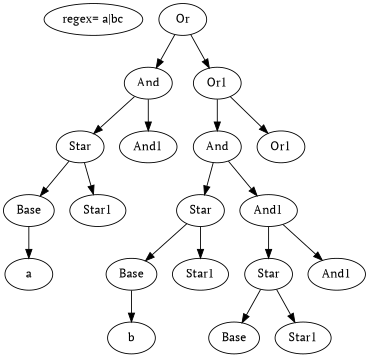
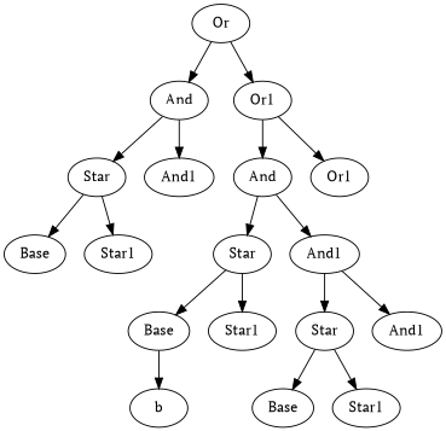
  digraph {
    fontname="PT Serif"
    node [fontname="PT Serif"]
    edge [fontname="PT Serif"]
-   n1 [label="regex= a|bc"]
    n2 [label=Or]
    n3 [label=And]
    n4 [label=Or1]
    n5 [label=Star]
    n6 [label=And1]
    n7 [label=And]
    n8 [label=Or1]
    n9 [label=Base]
    n10 [label=Star1]
-   n11 [label=a]
    n12 [label=Star]
    n13 [label=And1]
    n14 [label=Base]
    n15 [label=Star1]
    n16 [label=Star]
    n17 [label=And1]
    n18 [label=b]
    n19 [label=Base]
    n20 [label=Star1]
    n2 -> n3
    n2 -> n4
    n3 -> n5
    n3 -> n6
    n4 -> n7
    n4 -> n8
    n5 -> n9
    n5 -> n10
    n7 -> n12
    n7 -> n13
-   n9 -> n11
    n12 -> n14
    n12 -> n15
    n13 -> n16
    n13 -> n17
    n14 -> n18
    n16 -> n19
    n16 -> n20
  }
